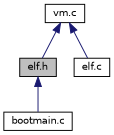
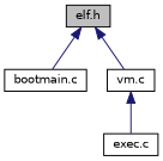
  digraph {
    node [color=black fillcolor=white fontname=Helvetica fontsize=10 shape=record style=filled]
    edge [color=midnightblue dir=back fontname=Helvetica fontsize=10 labelfontname=Helvetica labelfontsize=10 style=solid]
    n1 [fillcolor=grey75 fontcolor=black height=0.2 label="elf.h" width=0.4]
    n2 [height=0.2 label="bootmain.c" width=0.4]
    n3 [height=0.2 label="vm.c" width=0.4]
-   n4 [height=0.2 label="elf.c" width=0.4]
+   n4 [height=0.2 label="exec.c" width=0.4]
    n1 -> n2
-   n3 -> n1
+   n1 -> n3
    n3 -> n4
  }
